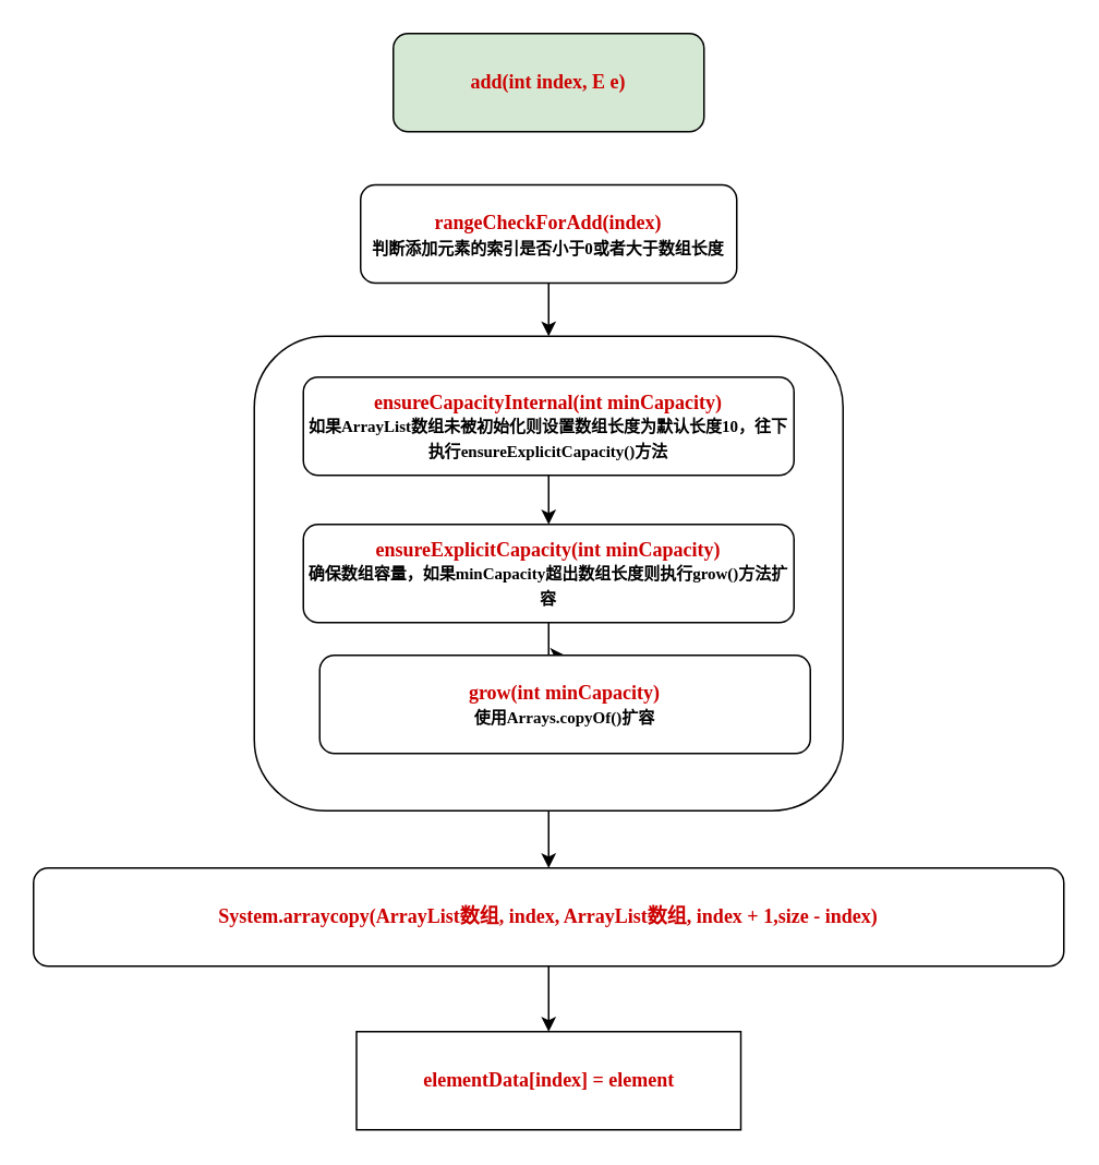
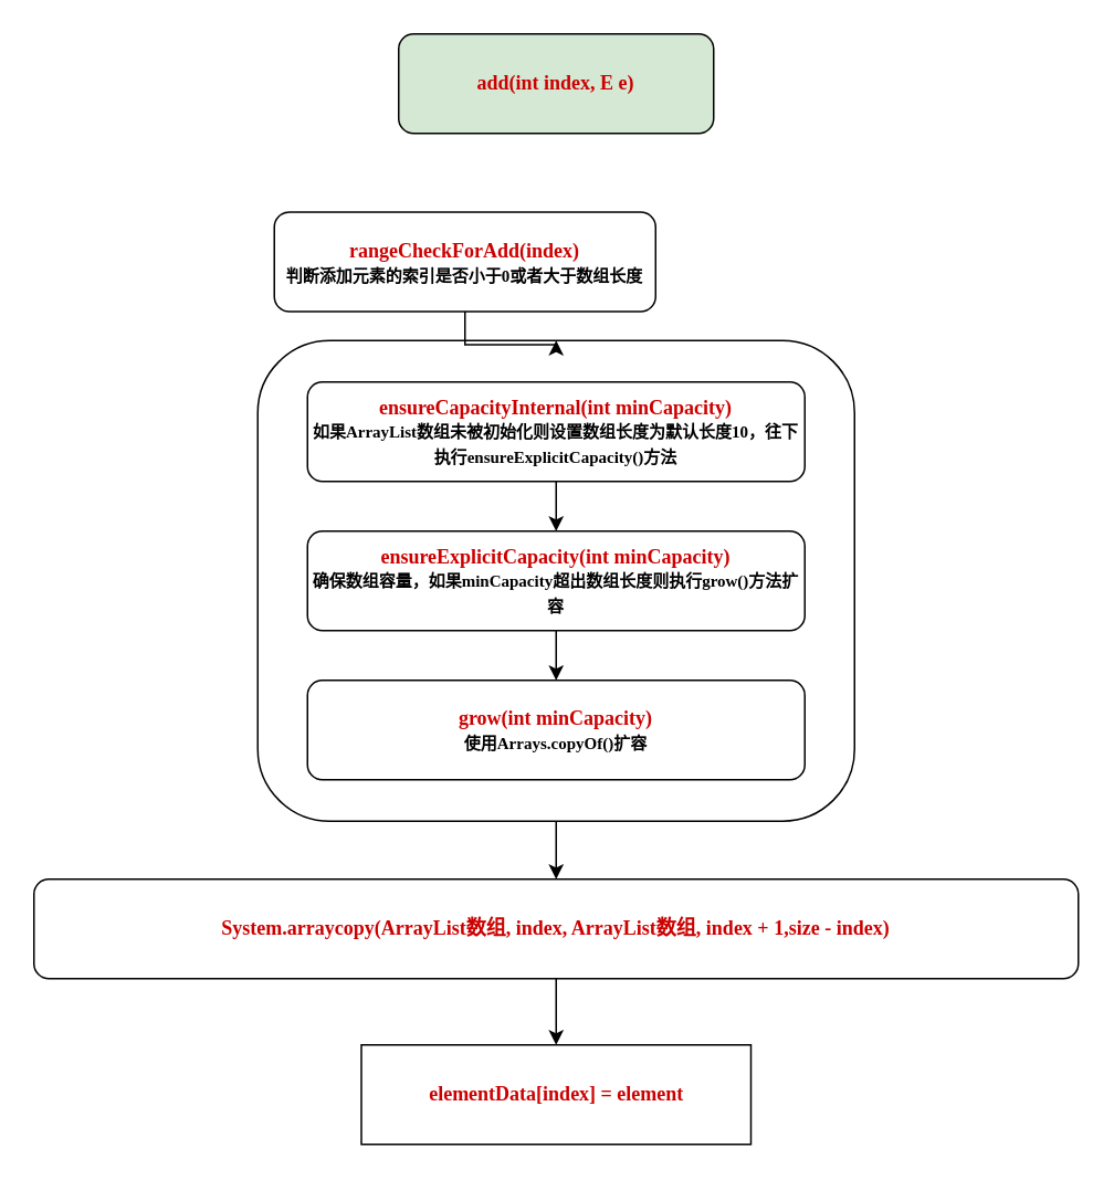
  <mxCell id="0" />
  <mxCell id="1" parent="0" />
  <mxCell id="2" style="edgeStyle=orthogonalEdgeStyle;rounded=0;orthogonalLoop=1;jettySize=auto;html=1;exitX=0.5;exitY=1;exitDx=0;exitDy=0;entryX=0.5;entryY=0;entryDx=0;entryDy=0;" edge="1" parent="1" source="3" target="14"><mxGeometry relative="1" as="geometry" /></mxCell>
  <mxCell id="3" value="" style="rounded=1;whiteSpace=wrap;html=1;fontColor=#CC0000;fontFamily=Verdana;" parent="1" vertex="1"><mxGeometry x="155" y="205" width="360" height="290" as="geometry" /></mxCell>
  <mxCell id="4" value="add(int index, E e)" style="rounded=1;whiteSpace=wrap;html=1;fontStyle=1;fontColor=#CC0000;fontFamily=Verdana;fillColor=#d5e8d4;" parent="1" vertex="1"><mxGeometry x="240" y="20" width="190" height="60" as="geometry" /></mxCell>
  <mxCell id="5" style="edgeStyle=orthogonalEdgeStyle;rounded=0;orthogonalLoop=1;jettySize=auto;html=1;exitX=0.5;exitY=1;exitDx=0;exitDy=0;" edge="1" parent="1" source="6" target="3"><mxGeometry relative="1" as="geometry" /></mxCell>
- <mxCell id="6" value="rangeCheckForAdd(index)&lt;br&gt;&lt;font style=&quot;font-size: 10px&quot; color=&quot;#000000&quot;&gt;判断添加元素的索引是否小于0或者大于数组长度&lt;/font&gt;&lt;br&gt;" style="rounded=1;whiteSpace=wrap;html=1;fontStyle=1;fontColor=#CC0000;fontFamily=Verdana;" parent="1" vertex="1"><mxGeometry x="220" y="112.5" width="230" height="60" as="geometry" /></mxCell>
+ <mxCell id="6" value="rangeCheckForAdd(index)&lt;br&gt;&lt;font style=&quot;font-size: 10px&quot; color=&quot;#000000&quot;&gt;判断添加元素的索引是否小于0或者大于数组长度&lt;/font&gt;&lt;br&gt;" style="rounded=1;whiteSpace=wrap;html=1;fontStyle=1;fontColor=#CC0000;fontFamily=Verdana;" parent="1" vertex="1"><mxGeometry x="165" y="127.5" width="230" height="60" as="geometry" /></mxCell>
  <mxCell id="7" style="edgeStyle=orthogonalEdgeStyle;rounded=0;orthogonalLoop=1;jettySize=auto;html=1;exitX=0.5;exitY=1;exitDx=0;exitDy=0;" edge="1" parent="1" source="8" target="10"><mxGeometry relative="1" as="geometry" /></mxCell>
  <mxCell id="8" value="ensureCapacityInternal&lt;span&gt;(&lt;/span&gt;&lt;span&gt;int &lt;/span&gt;&lt;span&gt;minCapacity)&lt;br&gt;&lt;/span&gt;&lt;font style=&quot;font-size: 10px&quot; color=&quot;#000000&quot;&gt;&lt;span&gt;如果ArrayList数组未被初始化则设置数组长度为默认长度10，往下执行&lt;/span&gt;&lt;span&gt;ensureExplicitCapacity()方法&lt;/span&gt;&lt;/font&gt;&lt;span&gt;&lt;br&gt;&lt;/span&gt;" style="rounded=1;whiteSpace=wrap;html=1;fontStyle=1;fontColor=#CC0000;fontFamily=Verdana;" parent="1" vertex="1"><mxGeometry x="185" y="230" width="300" height="60" as="geometry" /></mxCell>
  <mxCell id="9" style="edgeStyle=orthogonalEdgeStyle;rounded=0;orthogonalLoop=1;jettySize=auto;html=1;exitX=0.5;exitY=1;exitDx=0;exitDy=0;" edge="1" parent="1" source="10" target="11"><mxGeometry relative="1" as="geometry" /></mxCell>
  <mxCell id="10" value="&lt;div&gt;&lt;span&gt;ensureExplicitCapacity&lt;/span&gt;(&lt;span&gt;int &lt;/span&gt;&lt;span&gt;minCapacity)&lt;br&gt;&lt;/span&gt;&lt;span&gt;&lt;font style=&quot;font-size: 10px&quot; color=&quot;#000000&quot;&gt;确保数组容量，如果minCapacity超出数组长度则执行grow()方法扩容&lt;/font&gt;&lt;/span&gt;&lt;span&gt;&lt;br&gt;&lt;/span&gt;&lt;/div&gt;" style="rounded=1;whiteSpace=wrap;html=1;fontStyle=1;fontColor=#CC0000;fontFamily=Verdana;" parent="1" vertex="1"><mxGeometry x="185" y="320" width="300" height="60" as="geometry" /></mxCell>
- <mxCell id="11" value="&lt;div&gt;&lt;span&gt;grow&lt;/span&gt;(&lt;span&gt;int &lt;/span&gt;&lt;span&gt;minCapacity)&lt;br&gt;&lt;/span&gt;&lt;font color=&quot;#000000&quot;&gt;&lt;font style=&quot;font-size: 10px&quot;&gt;使用&lt;/font&gt;&lt;font style=&quot;font-size: 10px&quot;&gt;Arrays.copyOf()扩容&lt;/font&gt;&lt;/font&gt;&lt;span&gt;&lt;br&gt;&lt;/span&gt;&lt;/div&gt;" style="rounded=1;whiteSpace=wrap;html=1;fontStyle=1;fontColor=#CC0000;fontFamily=Verdana;" parent="1" vertex="1"><mxGeometry x="195" y="400" width="300" height="60" as="geometry" /></mxCell>
+ <mxCell id="11" value="&lt;div&gt;&lt;span&gt;grow&lt;/span&gt;(&lt;span&gt;int &lt;/span&gt;&lt;span&gt;minCapacity)&lt;br&gt;&lt;/span&gt;&lt;font color=&quot;#000000&quot;&gt;&lt;font style=&quot;font-size: 10px&quot;&gt;使用&lt;/font&gt;&lt;font style=&quot;font-size: 10px&quot;&gt;Arrays.copyOf()扩容&lt;/font&gt;&lt;/font&gt;&lt;span&gt;&lt;br&gt;&lt;/span&gt;&lt;/div&gt;" style="rounded=1;whiteSpace=wrap;html=1;fontStyle=1;fontColor=#CC0000;fontFamily=Verdana;" parent="1" vertex="1"><mxGeometry x="185" y="410" width="300" height="60" as="geometry" /></mxCell>
  <mxCell id="12" value="&lt;div&gt;&lt;span&gt;elementData&lt;/span&gt;[index] = element&lt;/div&gt;" style="whiteSpace=wrap;html=1;fontStyle=1;fontColor=#CC0000;fontFamily=Verdana;rounded=0;" parent="1" vertex="1"><mxGeometry x="217.5" y="630" width="235" height="60" as="geometry" /></mxCell>
  <mxCell id="13" style="edgeStyle=orthogonalEdgeStyle;rounded=0;orthogonalLoop=1;jettySize=auto;html=1;exitX=0.5;exitY=1;exitDx=0;exitDy=0;" edge="1" parent="1" source="14" target="12"><mxGeometry relative="1" as="geometry" /></mxCell>
  <mxCell id="14" value="&lt;div&gt;System.&lt;span&gt;arraycopy&lt;/span&gt;(&lt;span&gt;ArrayList数组&lt;/span&gt;&lt;span&gt;, &lt;/span&gt;index&lt;span&gt;, &lt;/span&gt;ArrayList数组, &lt;span&gt;index + &lt;/span&gt;&lt;span&gt;1&lt;/span&gt;&lt;span&gt;,&lt;/span&gt;&lt;span&gt;size &lt;/span&gt;&lt;span&gt;- index)&lt;/span&gt;&lt;br&gt;&lt;/div&gt;" style="rounded=1;whiteSpace=wrap;html=1;fontStyle=1;fontColor=#CC0000;fontFamily=Verdana;" parent="1" vertex="1"><mxGeometry x="20" y="530" width="630" height="60" as="geometry" /></mxCell>
